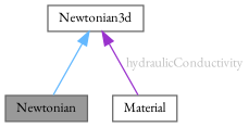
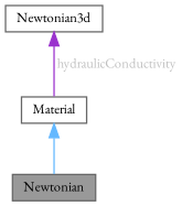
  digraph {
    fontname="EB Garamond"
    node [color=gray40 fillcolor=white fontname="EB Garamond" fontsize=10 shape=box style=filled]
    edge [dir=back fontname="EB Garamond" fontsize=10 labelfontname=Helvetica labelfontsize=10 style=solid]
    n1 [fillcolor=grey60 fontcolor=black height=0.2 label=Newtonian width=0.4]
    n2 [height=0.2 label=Material width=0.4]
    n3 [height=0.2 label=Newtonian3d width=0.4]
-   n3 -> n1 [color=steelblue1]
+   n2 -> n1 [color=steelblue1]
    n3 -> n2 [color=darkorchid3 fontcolor=grey label=" hydraulicConductivity"]
  }
